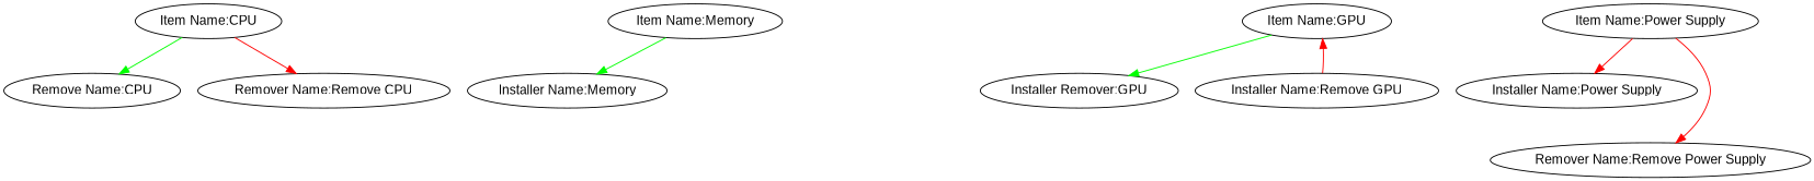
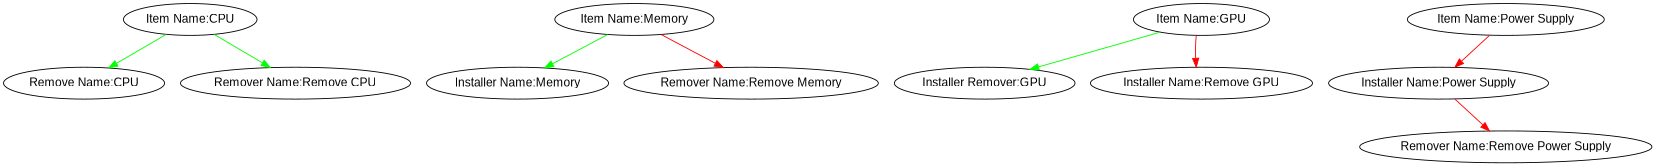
  digraph {
    fontname="Liberation Sans"
    node [fontname="Liberation Sans"]
    edge [color=red fontname="Liberation Sans"]
    n1 [label="Remove Name:CPU"]
    "Item Name:CPU"
    "Remover Name:Remove CPU"
    "Item Name:Memory"
    "Installer Name:Memory"
+   "Remover Name:Remove Memory"
    n7 [label="Installer Remover:GPU"]
    "Item Name:GPU"
    n9 [label="Installer Name:Remove GPU"]
    "Item Name:Power Supply"
    "Installer Name:Power Supply"
    "Remover Name:Remove Power Supply"
    "Item Name:CPU" -> n1 [color=green]
-   "Item Name:CPU" -> "Remover Name:Remove CPU"
+   "Item Name:CPU" -> "Remover Name:Remove CPU" [color=green]
    "Item Name:Memory" -> "Installer Name:Memory" [color=green]
+   "Item Name:Memory" -> "Remover Name:Remove Memory"
    "Item Name:GPU" -> n7 [color=green]
-   n9 -> "Item Name:GPU"
+   "Item Name:GPU" -> n9
    "Item Name:Power Supply" -> "Installer Name:Power Supply"
-   "Item Name:Power Supply" -> "Remover Name:Remove Power Supply"
+   "Installer Name:Power Supply" -> "Remover Name:Remove Power Supply"
  }
